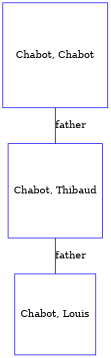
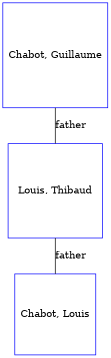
  digraph {
    node [color=blue regular=1 shape=box]
    edge [arrowsize=0.0 dir=none]
    n1 [label="Chabot, Louis"]
-   n2 [label="Chabot, Thibaud"]
-   n3 [label="Chabot, Chabot"]
+   n2 [label="Louis, Thibaud"]
+   n3 [label="Chabot, Guillaume"]
    n2 -> n1 [label=father]
    n3 -> n2 [label=father]
  }
